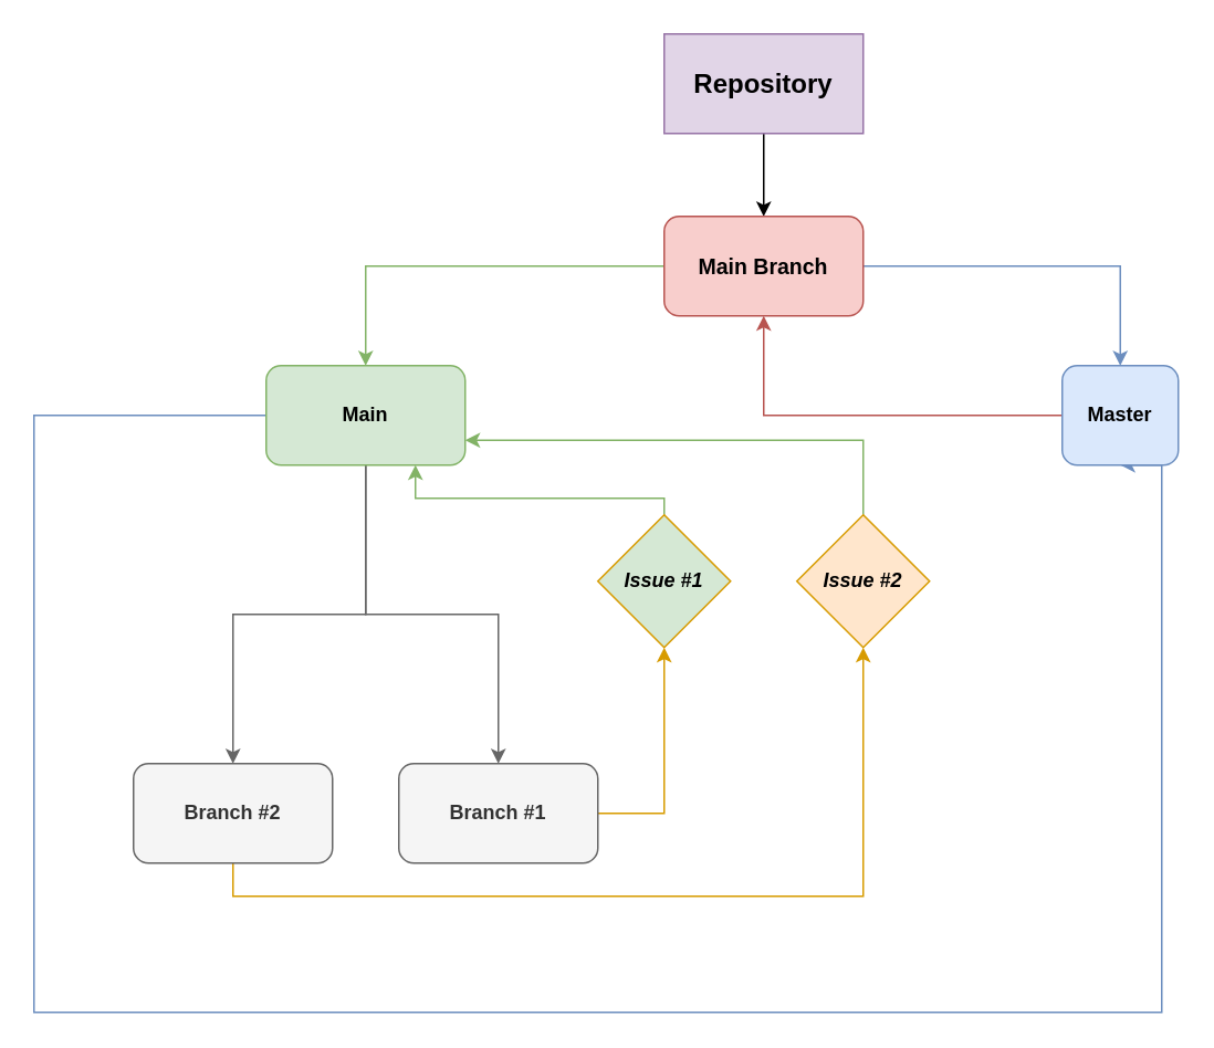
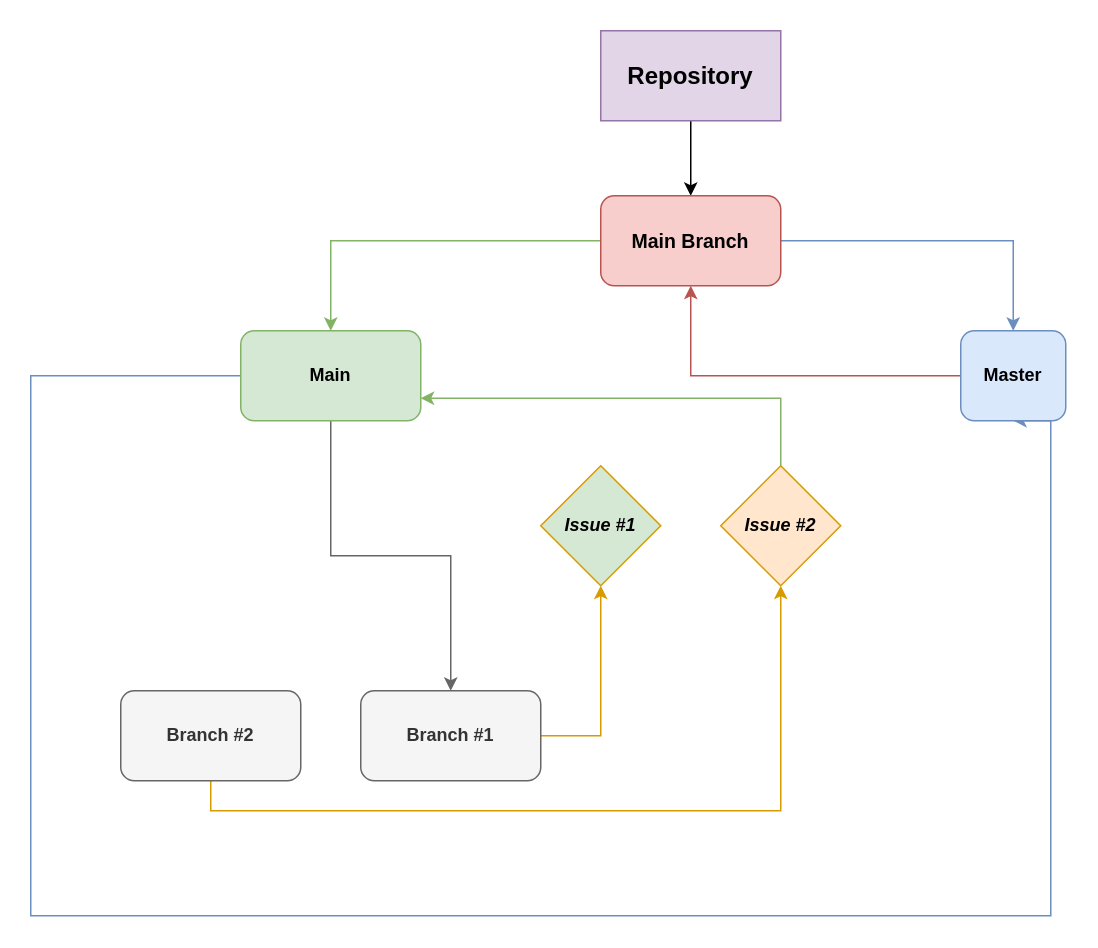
  <mxCell id="0" />
  <mxCell id="1" parent="0" />
- <mxCell id="2" style="edgeStyle=orthogonalEdgeStyle;rounded=0;orthogonalLoop=1;jettySize=auto;html=1;entryX=0.75;entryY=1;entryDx=0;entryDy=0;exitX=0.5;exitY=0;exitDx=0;exitDy=0;fillColor=#d5e8d4;strokeColor=#82b366;" edge="1" parent="1" source="3" target="14"><mxGeometry relative="1" as="geometry"><Array as="points"><mxPoint x="400" y="300" /><mxPoint x="250" y="300" /></Array></mxGeometry></mxCell>
  <mxCell id="3" value="&lt;b&gt;&lt;i&gt;Issue #1&lt;/i&gt;&lt;/b&gt;" style="rhombus;whiteSpace=wrap;html=1;fillColor=#d5e8d4;strokeColor=#d79b00;" vertex="1" parent="1"><mxGeometry x="360" y="310" width="80" height="80" as="geometry" /></mxCell>
  <mxCell id="4" style="edgeStyle=orthogonalEdgeStyle;rounded=0;orthogonalLoop=1;jettySize=auto;html=1;entryX=1;entryY=0.75;entryDx=0;entryDy=0;fillColor=#d5e8d4;strokeColor=#82b366;" edge="1" parent="1" source="5" target="14"><mxGeometry relative="1" as="geometry"><Array as="points"><mxPoint x="520" y="265" /></Array></mxGeometry></mxCell>
  <mxCell id="5" value="&lt;b&gt;&lt;i&gt;Issue #2&lt;/i&gt;&lt;/b&gt;" style="rhombus;whiteSpace=wrap;html=1;fillColor=#ffe6cc;strokeColor=#d79b00;" vertex="1" parent="1"><mxGeometry x="480" y="310" width="80" height="80" as="geometry" /></mxCell>
  <mxCell id="6" style="edgeStyle=orthogonalEdgeStyle;rounded=0;orthogonalLoop=1;jettySize=auto;html=1;entryX=0.5;entryY=0;entryDx=0;entryDy=0;" edge="1" parent="1" source="7" target="10"><mxGeometry relative="1" as="geometry" /></mxCell>
  <mxCell id="7" value="&lt;b&gt;&lt;font style=&quot;font-size: 16px;&quot;&gt;Repository&lt;/font&gt;&lt;/b&gt;" style="rounded=0;whiteSpace=wrap;html=1;fillColor=#e1d5e7;strokeColor=#9673a6;" vertex="1" parent="1"><mxGeometry x="400" y="20" width="120" height="60" as="geometry" /></mxCell>
  <mxCell id="8" style="edgeStyle=orthogonalEdgeStyle;rounded=0;orthogonalLoop=1;jettySize=auto;html=1;entryX=0.5;entryY=0;entryDx=0;entryDy=0;fillColor=#d5e8d4;strokeColor=#82b366;" edge="1" parent="1" source="10" target="14"><mxGeometry relative="1" as="geometry" /></mxCell>
  <mxCell id="9" style="edgeStyle=orthogonalEdgeStyle;rounded=0;orthogonalLoop=1;jettySize=auto;html=1;entryX=0.5;entryY=0;entryDx=0;entryDy=0;fillColor=#dae8fc;strokeColor=#6c8ebf;" edge="1" parent="1" source="10" target="16"><mxGeometry relative="1" as="geometry" /></mxCell>
  <mxCell id="10" value="&lt;font style=&quot;font-size: 13px;&quot;&gt;&lt;b&gt;Main Branch&lt;/b&gt;&lt;/font&gt;" style="rounded=1;whiteSpace=wrap;html=1;fillColor=#f8cecc;strokeColor=#b85450;" vertex="1" parent="1"><mxGeometry x="400" y="130" width="120" height="60" as="geometry" /></mxCell>
- <mxCell id="11" style="edgeStyle=orthogonalEdgeStyle;rounded=0;orthogonalLoop=1;jettySize=auto;html=1;entryX=0.5;entryY=0;entryDx=0;entryDy=0;fillColor=#f5f5f5;strokeColor=#666666;" edge="1" parent="1" source="14" target="18"><mxGeometry relative="1" as="geometry" /></mxCell>
  <mxCell id="12" style="edgeStyle=orthogonalEdgeStyle;rounded=0;orthogonalLoop=1;jettySize=auto;html=1;fillColor=#f5f5f5;strokeColor=#666666;" edge="1" parent="1" source="14" target="20"><mxGeometry relative="1" as="geometry" /></mxCell>
  <mxCell id="13" style="edgeStyle=orthogonalEdgeStyle;rounded=0;orthogonalLoop=1;jettySize=auto;html=1;entryX=0.5;entryY=1;entryDx=0;entryDy=0;fillColor=#dae8fc;strokeColor=#6c8ebf;" edge="1" parent="1" source="14" target="16"><mxGeometry relative="1" as="geometry"><mxPoint x="-40" y="650" as="targetPoint" /><Array as="points"><mxPoint x="20" y="250" /><mxPoint x="20" y="610" /><mxPoint x="700" y="610" /></Array></mxGeometry></mxCell>
  <mxCell id="14" value="&lt;b&gt;Main&lt;/b&gt;" style="rounded=1;whiteSpace=wrap;html=1;fillColor=#d5e8d4;strokeColor=#82b366;" vertex="1" parent="1"><mxGeometry x="160" y="220" width="120" height="60" as="geometry" /></mxCell>
  <mxCell id="15" style="edgeStyle=orthogonalEdgeStyle;rounded=0;orthogonalLoop=1;jettySize=auto;html=1;entryX=0.5;entryY=1;entryDx=0;entryDy=0;fillColor=#f8cecc;strokeColor=#b85450;" edge="1" parent="1" source="16" target="10"><mxGeometry relative="1" as="geometry" /></mxCell>
  <mxCell id="16" value="&lt;b&gt;Master&lt;/b&gt;" style="rounded=1;whiteSpace=wrap;html=1;fillColor=#dae8fc;strokeColor=#6c8ebf;" vertex="1" parent="1"><mxGeometry x="640" y="220" width="70" height="60" as="geometry" /></mxCell>
  <mxCell id="17" style="edgeStyle=orthogonalEdgeStyle;rounded=0;orthogonalLoop=1;jettySize=auto;html=1;entryX=0.5;entryY=1;entryDx=0;entryDy=0;fillColor=#ffe6cc;strokeColor=#d79b00;" edge="1" parent="1" source="18" target="5"><mxGeometry relative="1" as="geometry"><Array as="points"><mxPoint x="140" y="540" /><mxPoint x="520" y="540" /></Array></mxGeometry></mxCell>
  <mxCell id="18" value="&lt;b&gt;Branch #2&lt;/b&gt;" style="rounded=1;whiteSpace=wrap;html=1;fillColor=#f5f5f5;fontColor=#333333;strokeColor=#666666;" vertex="1" parent="1"><mxGeometry x="80" y="460" width="120" height="60" as="geometry" /></mxCell>
  <mxCell id="19" style="edgeStyle=orthogonalEdgeStyle;rounded=0;orthogonalLoop=1;jettySize=auto;html=1;entryX=0.5;entryY=1;entryDx=0;entryDy=0;fillColor=#ffe6cc;strokeColor=#d79b00;" edge="1" parent="1" source="20" target="3"><mxGeometry relative="1" as="geometry"><Array as="points"><mxPoint x="400" y="490" /></Array></mxGeometry></mxCell>
  <mxCell id="20" value="&lt;b&gt;Branch #1&lt;/b&gt;" style="rounded=1;whiteSpace=wrap;html=1;fillColor=#f5f5f5;fontColor=#333333;strokeColor=#666666;" vertex="1" parent="1"><mxGeometry x="240" y="460" width="120" height="60" as="geometry" /></mxCell>
